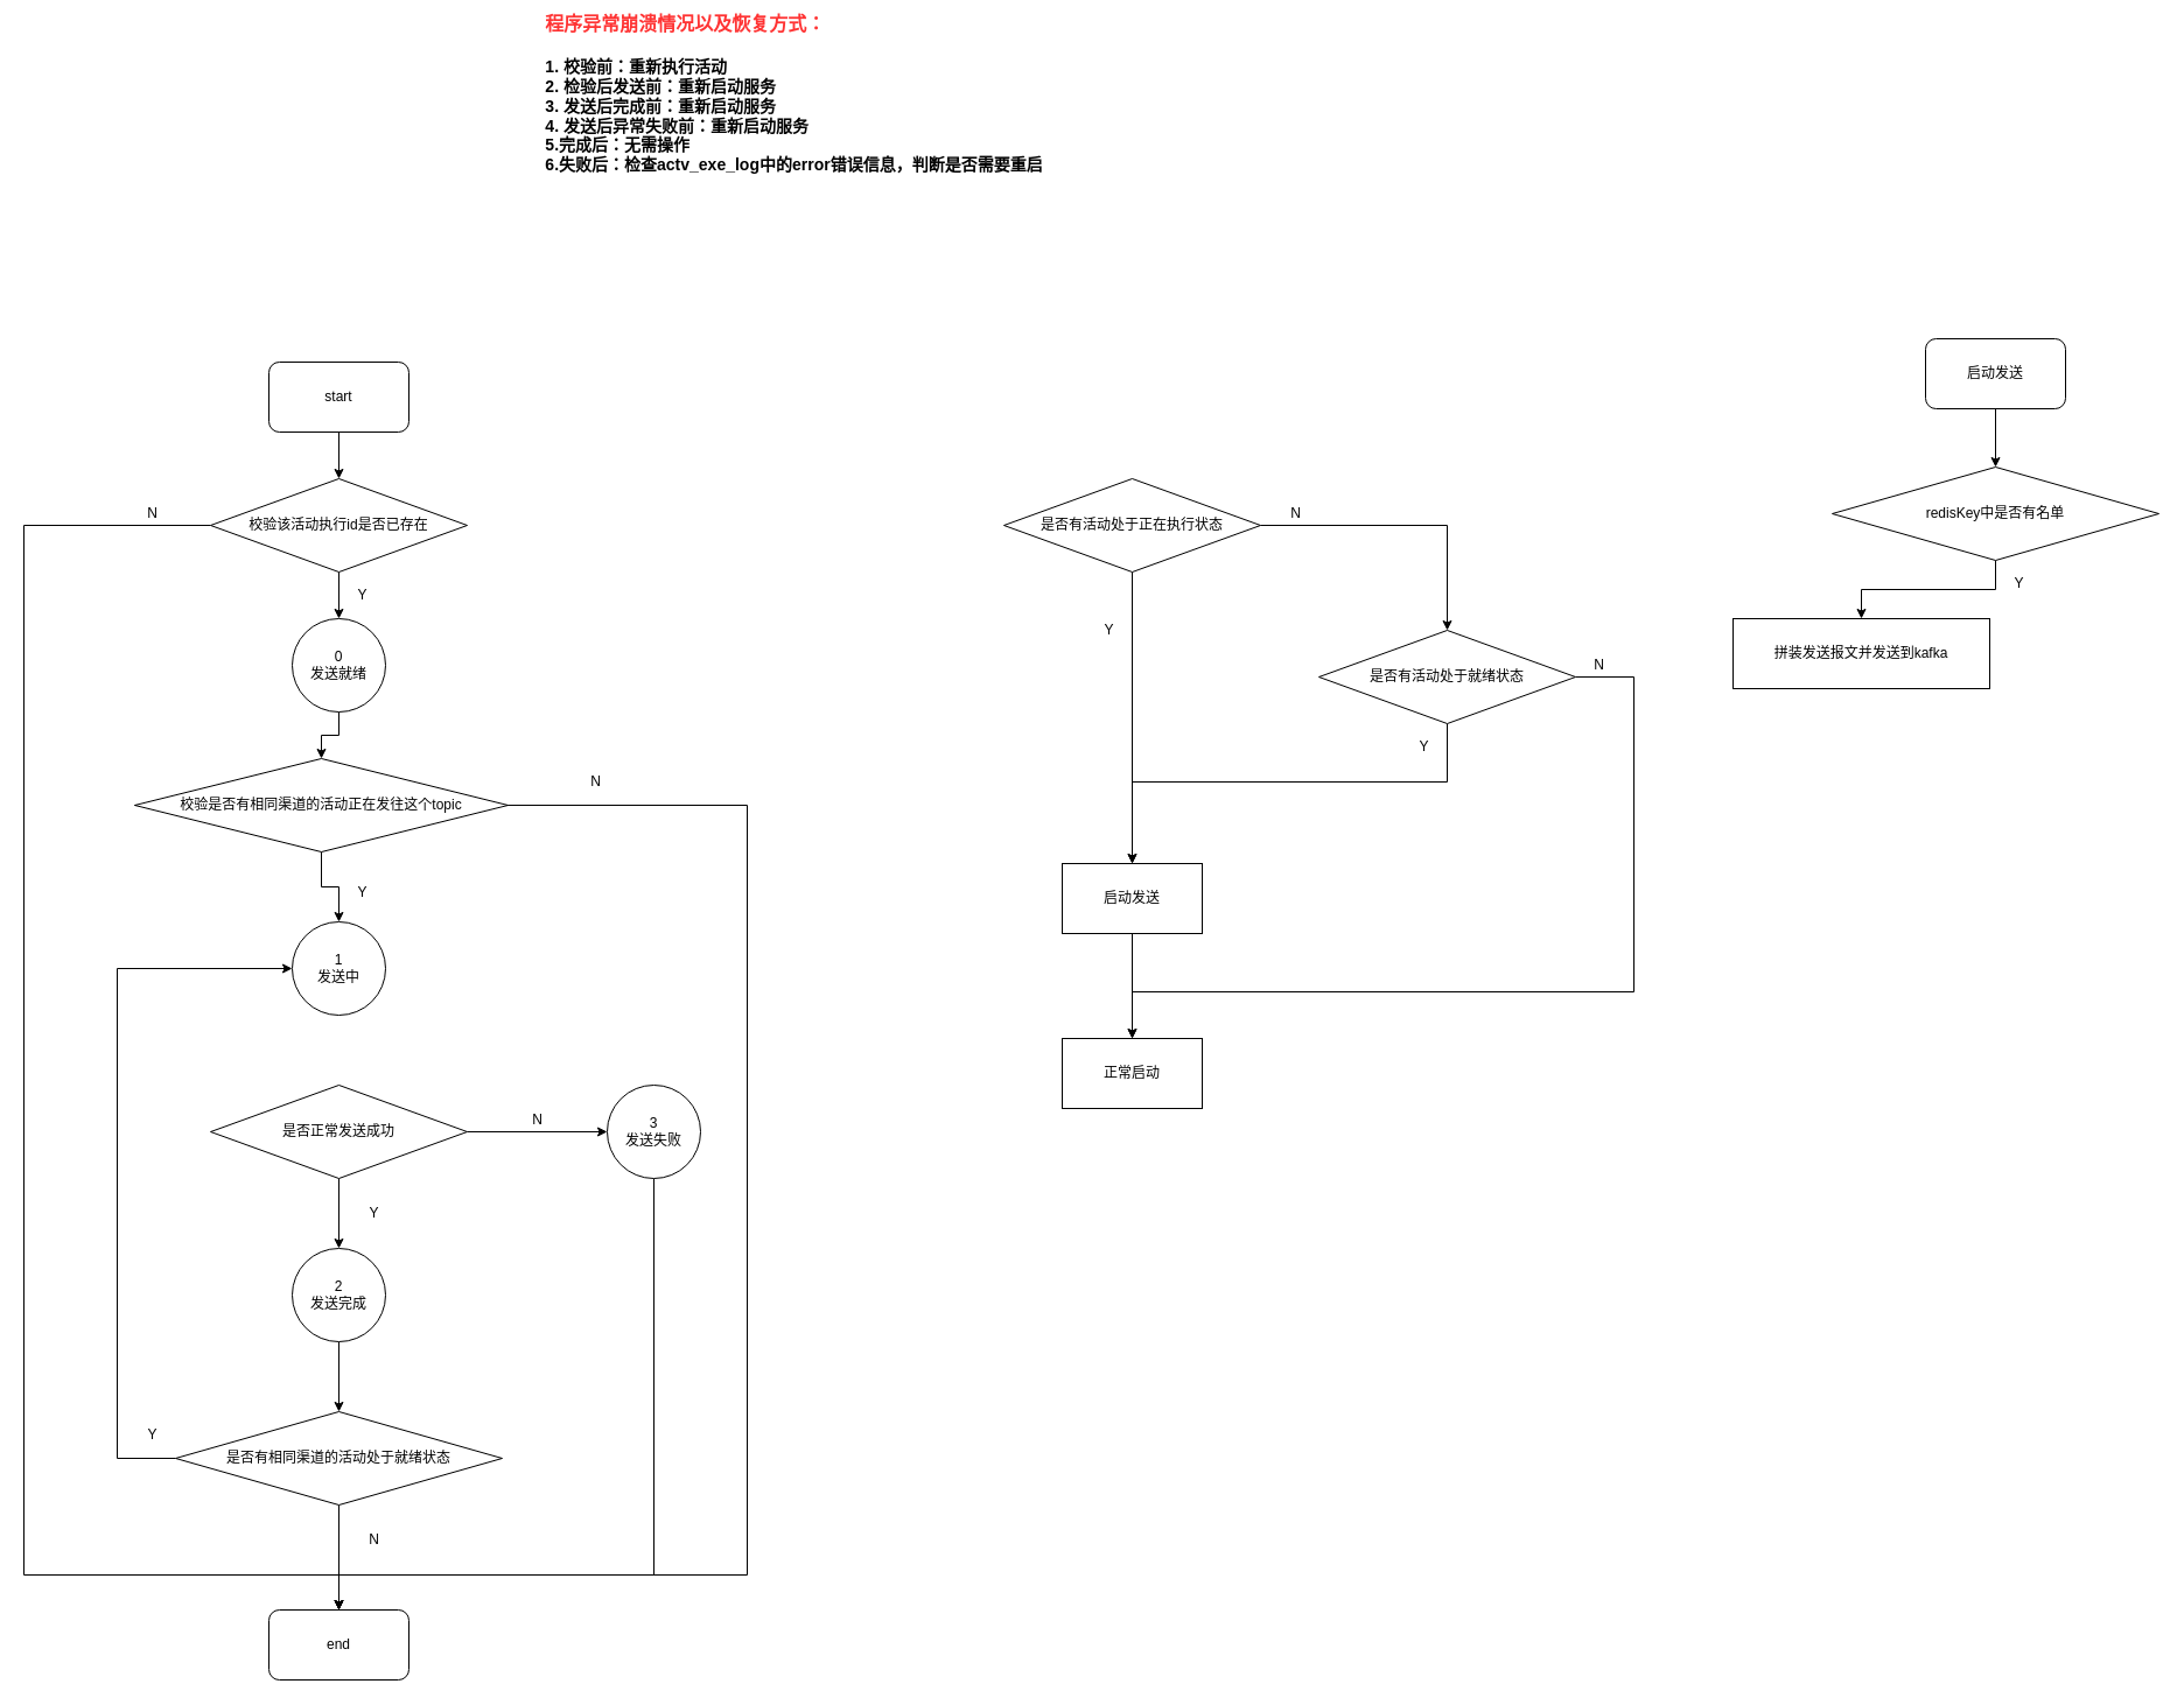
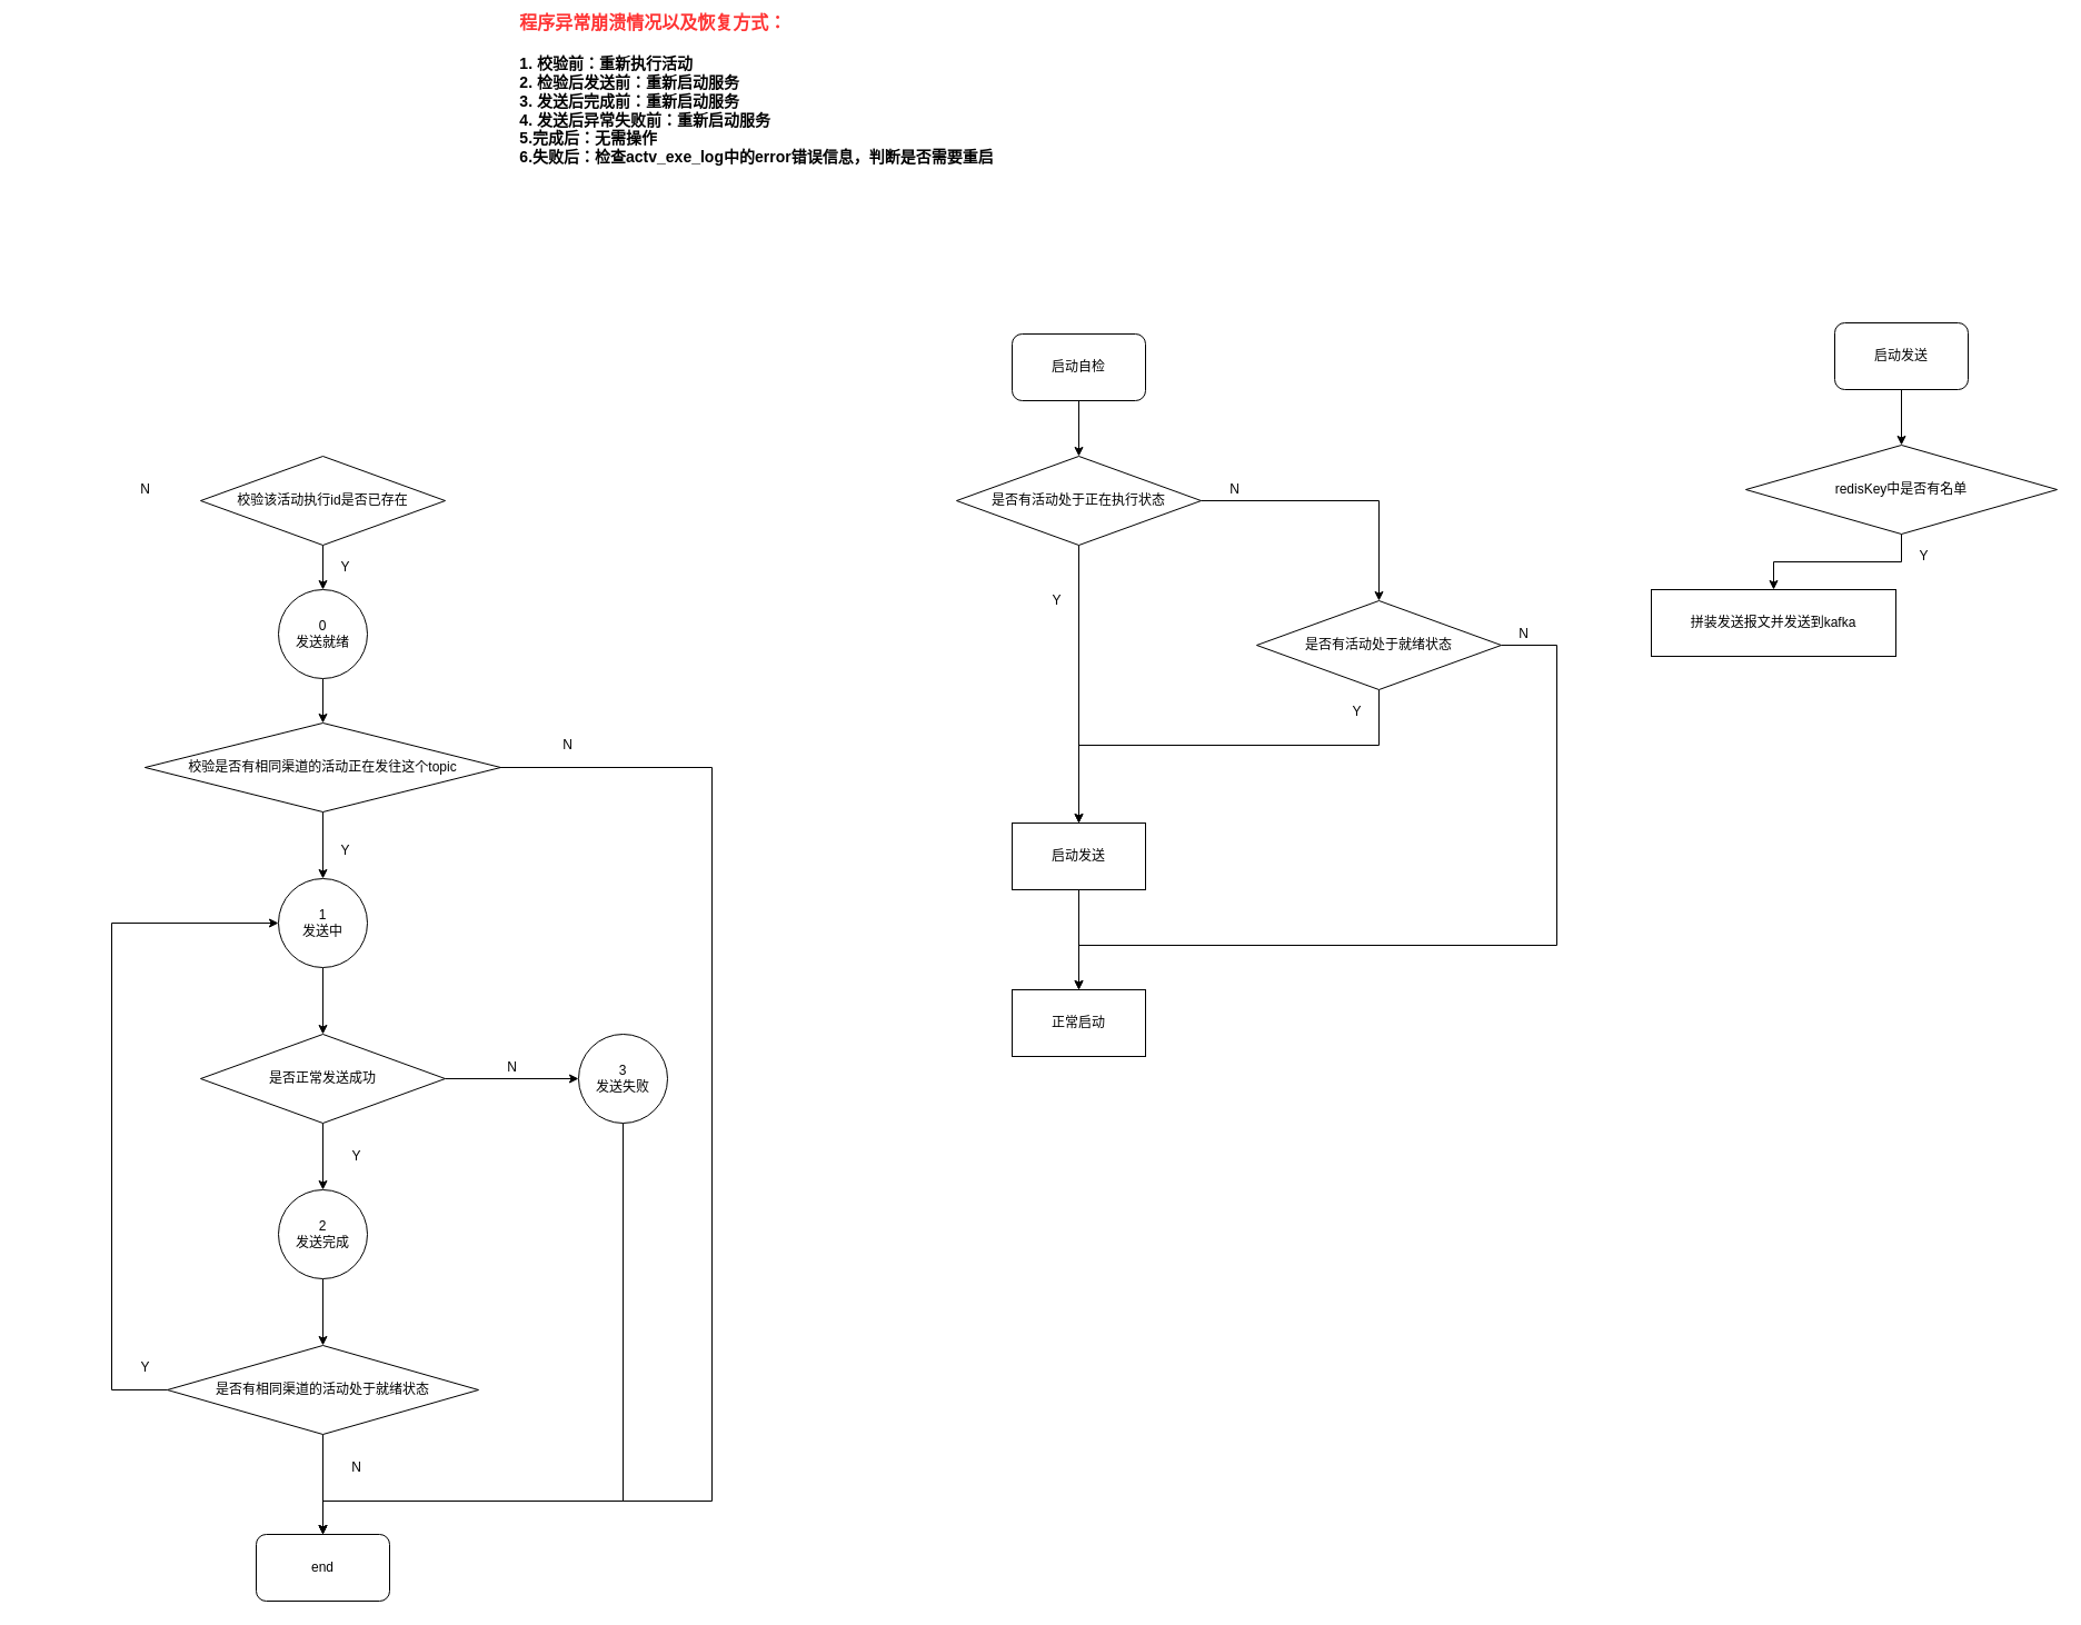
  <mxCell id="0" />
  <mxCell id="1" parent="0" />
  <mxCell id="2" style="edgeStyle=orthogonalEdgeStyle;rounded=0;orthogonalLoop=1;jettySize=auto;html=1;exitX=0.5;exitY=1;exitDx=0;exitDy=0;" edge="1" parent="1" source="3" target="16"><mxGeometry relative="1" as="geometry" /></mxCell>
  <mxCell id="3" value="0&lt;br&gt;发送就绪" style="ellipse;whiteSpace=wrap;html=1;aspect=fixed;" vertex="1" parent="1"><mxGeometry x="250" y="530" width="80" height="80" as="geometry" /></mxCell>
+ <mxCell id="4" style="edgeStyle=orthogonalEdgeStyle;rounded=0;orthogonalLoop=1;jettySize=auto;html=1;exitX=0.5;exitY=1;exitDx=0;exitDy=0;" edge="1" parent="1" source="5" target="19"><mxGeometry relative="1" as="geometry" /></mxCell>
  <mxCell id="5" value="1&lt;br&gt;发送中" style="ellipse;whiteSpace=wrap;html=1;aspect=fixed;" vertex="1" parent="1"><mxGeometry x="250" y="790" width="80" height="80" as="geometry" /></mxCell>
  <mxCell id="6" style="edgeStyle=orthogonalEdgeStyle;rounded=0;orthogonalLoop=1;jettySize=auto;html=1;exitX=0.5;exitY=1;exitDx=0;exitDy=0;entryX=0.5;entryY=0;entryDx=0;entryDy=0;" edge="1" parent="1" source="7" target="30"><mxGeometry relative="1" as="geometry" /></mxCell>
  <mxCell id="7" value="2&lt;br&gt;发送完成" style="ellipse;whiteSpace=wrap;html=1;aspect=fixed;" vertex="1" parent="1"><mxGeometry x="250" y="1070" width="80" height="80" as="geometry" /></mxCell>
  <mxCell id="8" style="edgeStyle=orthogonalEdgeStyle;rounded=0;orthogonalLoop=1;jettySize=auto;html=1;exitX=0.5;exitY=1;exitDx=0;exitDy=0;entryX=0.5;entryY=0;entryDx=0;entryDy=0;" edge="1" parent="1" source="9" target="26"><mxGeometry relative="1" as="geometry"><Array as="points"><mxPoint x="560" y="1350" /><mxPoint x="290" y="1350" /></Array></mxGeometry></mxCell>
  <mxCell id="9" value="3&lt;br&gt;发送失败" style="ellipse;whiteSpace=wrap;html=1;aspect=fixed;" vertex="1" parent="1"><mxGeometry x="520" y="930" width="80" height="80" as="geometry" /></mxCell>
  <mxCell id="10" style="edgeStyle=orthogonalEdgeStyle;rounded=0;orthogonalLoop=1;jettySize=auto;html=1;exitX=0.5;exitY=1;exitDx=0;exitDy=0;" edge="1" parent="1"><mxGeometry relative="1" as="geometry"><mxPoint x="394" y="540" as="sourcePoint" /><mxPoint x="394" y="540" as="targetPoint" /></mxGeometry></mxCell>
  <mxCell id="11" style="edgeStyle=orthogonalEdgeStyle;rounded=0;orthogonalLoop=1;jettySize=auto;html=1;exitX=0.5;exitY=1;exitDx=0;exitDy=0;" edge="1" parent="1" source="13" target="3"><mxGeometry relative="1" as="geometry" /></mxCell>
- <mxCell id="12" style="edgeStyle=orthogonalEdgeStyle;rounded=0;orthogonalLoop=1;jettySize=auto;html=1;exitX=0;exitY=0.5;exitDx=0;exitDy=0;entryX=0.5;entryY=0;entryDx=0;entryDy=0;" edge="1" parent="1" source="13" target="26"><mxGeometry relative="1" as="geometry"><Array as="points"><mxPoint x="20" y="450" /><mxPoint x="20" y="1350" /><mxPoint x="290" y="1350" /></Array></mxGeometry></mxCell>
  <mxCell id="13" value="校验该活动执行id是否已存在" style="rhombus;whiteSpace=wrap;html=1;" vertex="1" parent="1"><mxGeometry x="180" y="410" width="220" height="80" as="geometry" /></mxCell>
  <mxCell id="14" style="edgeStyle=orthogonalEdgeStyle;rounded=0;orthogonalLoop=1;jettySize=auto;html=1;exitX=0.5;exitY=1;exitDx=0;exitDy=0;" edge="1" parent="1" source="16" target="5"><mxGeometry relative="1" as="geometry" /></mxCell>
  <mxCell id="15" style="edgeStyle=orthogonalEdgeStyle;rounded=0;orthogonalLoop=1;jettySize=auto;html=1;exitX=0;exitY=0.5;exitDx=0;exitDy=0;" edge="1" parent="1" source="16" target="26"><mxGeometry relative="1" as="geometry"><Array as="points"><mxPoint x="640" y="690" /><mxPoint x="640" y="1350" /><mxPoint x="290" y="1350" /></Array></mxGeometry></mxCell>
- <mxCell id="16" value="&lt;span&gt;校验是否有相同渠道的活动正在发往这个topic&lt;/span&gt;" style="rhombus;whiteSpace=wrap;html=1;" vertex="1" parent="1"><mxGeometry x="115" y="650" width="320" height="80" as="geometry" /></mxCell>
+ <mxCell id="16" value="&lt;span&gt;校验是否有相同渠道的活动正在发往这个topic&lt;/span&gt;" style="rhombus;whiteSpace=wrap;html=1;" vertex="1" parent="1"><mxGeometry x="130" y="650" width="320" height="80" as="geometry" /></mxCell>
  <mxCell id="17" style="edgeStyle=orthogonalEdgeStyle;rounded=0;orthogonalLoop=1;jettySize=auto;html=1;exitX=0.5;exitY=1;exitDx=0;exitDy=0;entryX=0.5;entryY=0;entryDx=0;entryDy=0;" edge="1" parent="1" source="19" target="7"><mxGeometry relative="1" as="geometry" /></mxCell>
  <mxCell id="18" style="edgeStyle=orthogonalEdgeStyle;rounded=0;orthogonalLoop=1;jettySize=auto;html=1;exitX=1;exitY=0.5;exitDx=0;exitDy=0;" edge="1" parent="1" source="19" target="9"><mxGeometry relative="1" as="geometry" /></mxCell>
  <mxCell id="19" value="&lt;span&gt;是否正常发送成功&lt;/span&gt;" style="rhombus;whiteSpace=wrap;html=1;" vertex="1" parent="1"><mxGeometry x="180" y="930" width="220" height="80" as="geometry" /></mxCell>
  <mxCell id="20" value="Y" style="text;html=1;align=center;verticalAlign=middle;resizable=0;points=[];autosize=1;strokeColor=none;" vertex="1" parent="1"><mxGeometry x="300" y="500" width="20" height="20" as="geometry" /></mxCell>
  <mxCell id="21" value="Y" style="text;html=1;align=center;verticalAlign=middle;resizable=0;points=[];autosize=1;strokeColor=none;" vertex="1" parent="1"><mxGeometry x="310" y="1030" width="20" height="20" as="geometry" /></mxCell>
  <mxCell id="22" value="Y" style="text;html=1;align=center;verticalAlign=middle;resizable=0;points=[];autosize=1;strokeColor=none;" vertex="1" parent="1"><mxGeometry x="300" y="754.5" width="20" height="20" as="geometry" /></mxCell>
  <mxCell id="23" value="N" style="text;html=1;align=center;verticalAlign=middle;resizable=0;points=[];autosize=1;strokeColor=none;" vertex="1" parent="1"><mxGeometry x="450" y="950" width="20" height="20" as="geometry" /></mxCell>
- <mxCell id="24" style="edgeStyle=orthogonalEdgeStyle;rounded=0;orthogonalLoop=1;jettySize=auto;html=1;exitX=0.5;exitY=1;exitDx=0;exitDy=0;" edge="1" parent="1" source="25" target="13"><mxGeometry relative="1" as="geometry" /></mxCell>
- <mxCell id="25" value="&lt;span&gt;start&lt;/span&gt;" style="rounded=1;whiteSpace=wrap;html=1;" vertex="1" parent="1"><mxGeometry x="230" y="310" width="120" height="60" as="geometry" /></mxCell>
  <mxCell id="26" value="&lt;span&gt;end&lt;br&gt;&lt;/span&gt;" style="rounded=1;whiteSpace=wrap;html=1;" vertex="1" parent="1"><mxGeometry x="230" y="1380" width="120" height="60" as="geometry" /></mxCell>
  <mxCell id="27" value="N" style="text;html=1;align=center;verticalAlign=middle;resizable=0;points=[];autosize=1;strokeColor=none;" vertex="1" parent="1"><mxGeometry x="120" y="430" width="20" height="20" as="geometry" /></mxCell>
  <mxCell id="28" style="edgeStyle=orthogonalEdgeStyle;rounded=0;orthogonalLoop=1;jettySize=auto;html=1;exitX=0;exitY=0.5;exitDx=0;exitDy=0;entryX=0;entryY=0.5;entryDx=0;entryDy=0;" edge="1" parent="1" source="30" target="5"><mxGeometry relative="1" as="geometry"><Array as="points"><mxPoint x="100" y="1250" /><mxPoint x="100" y="830" /></Array></mxGeometry></mxCell>
  <mxCell id="29" style="edgeStyle=orthogonalEdgeStyle;rounded=0;orthogonalLoop=1;jettySize=auto;html=1;exitX=0.5;exitY=1;exitDx=0;exitDy=0;" edge="1" parent="1" source="30" target="26"><mxGeometry relative="1" as="geometry" /></mxCell>
  <mxCell id="30" value="&lt;span&gt;是否有相同渠道的活动处于就绪状态&lt;/span&gt;" style="rhombus;whiteSpace=wrap;html=1;" vertex="1" parent="1"><mxGeometry x="150" y="1210" width="280" height="80" as="geometry" /></mxCell>
  <mxCell id="31" value="Y" style="text;html=1;align=center;verticalAlign=middle;resizable=0;points=[];autosize=1;strokeColor=none;" vertex="1" parent="1"><mxGeometry x="120" y="1220" width="20" height="20" as="geometry" /></mxCell>
  <mxCell id="32" value="N" style="text;html=1;align=center;verticalAlign=middle;resizable=0;points=[];autosize=1;strokeColor=none;" vertex="1" parent="1"><mxGeometry x="310" y="1310" width="20" height="20" as="geometry" /></mxCell>
  <mxCell id="33" value="N" style="text;html=1;align=center;verticalAlign=middle;resizable=0;points=[];autosize=1;strokeColor=none;" vertex="1" parent="1"><mxGeometry x="500" y="660" width="20" height="20" as="geometry" /></mxCell>
+ <mxCell id="34" style="edgeStyle=orthogonalEdgeStyle;rounded=0;orthogonalLoop=1;jettySize=auto;html=1;exitX=0.5;exitY=1;exitDx=0;exitDy=0;" edge="1" parent="1" source="35" target="38"><mxGeometry relative="1" as="geometry" /></mxCell>
+ <mxCell id="35" value="启动自检" style="rounded=1;whiteSpace=wrap;html=1;" vertex="1" parent="1"><mxGeometry x="910" y="300" width="120" height="60" as="geometry" /></mxCell>
  <mxCell id="36" style="edgeStyle=orthogonalEdgeStyle;rounded=0;orthogonalLoop=1;jettySize=auto;html=1;exitX=0.5;exitY=1;exitDx=0;exitDy=0;" edge="1" parent="1" source="38" target="40"><mxGeometry relative="1" as="geometry" /></mxCell>
  <mxCell id="37" style="edgeStyle=orthogonalEdgeStyle;rounded=0;orthogonalLoop=1;jettySize=auto;html=1;exitX=1;exitY=0.5;exitDx=0;exitDy=0;" edge="1" parent="1" source="38" target="43"><mxGeometry relative="1" as="geometry" /></mxCell>
  <mxCell id="38" value="是否有活动处于正在执行状态" style="rhombus;whiteSpace=wrap;html=1;" vertex="1" parent="1"><mxGeometry x="860" y="410" width="220" height="80" as="geometry" /></mxCell>
  <mxCell id="39" style="edgeStyle=orthogonalEdgeStyle;rounded=0;orthogonalLoop=1;jettySize=auto;html=1;exitX=0.5;exitY=1;exitDx=0;exitDy=0;" edge="1" parent="1" source="40" target="47"><mxGeometry relative="1" as="geometry" /></mxCell>
  <mxCell id="40" value="启动发送" style="whiteSpace=wrap;html=1;" vertex="1" parent="1"><mxGeometry x="910" y="740" width="120" height="60" as="geometry" /></mxCell>
  <mxCell id="41" style="edgeStyle=orthogonalEdgeStyle;rounded=0;orthogonalLoop=1;jettySize=auto;html=1;exitX=0.5;exitY=1;exitDx=0;exitDy=0;entryX=0.5;entryY=0;entryDx=0;entryDy=0;" edge="1" parent="1" source="43" target="40"><mxGeometry relative="1" as="geometry"><Array as="points"><mxPoint x="1240" y="670" /><mxPoint x="970" y="670" /></Array></mxGeometry></mxCell>
  <mxCell id="42" style="edgeStyle=orthogonalEdgeStyle;rounded=0;orthogonalLoop=1;jettySize=auto;html=1;exitX=1;exitY=0.5;exitDx=0;exitDy=0;" edge="1" parent="1" source="43" target="47"><mxGeometry relative="1" as="geometry"><Array as="points"><mxPoint x="1400" y="580" /><mxPoint x="1400" y="850" /><mxPoint x="970" y="850" /></Array></mxGeometry></mxCell>
  <mxCell id="43" value="是否有活动处于就绪状态" style="rhombus;whiteSpace=wrap;html=1;" vertex="1" parent="1"><mxGeometry x="1130" y="540" width="220" height="80" as="geometry" /></mxCell>
  <mxCell id="44" value="Y" style="text;html=1;align=center;verticalAlign=middle;resizable=0;points=[];autosize=1;strokeColor=none;" vertex="1" parent="1"><mxGeometry x="940" y="530" width="20" height="20" as="geometry" /></mxCell>
  <mxCell id="45" value="Y" style="text;html=1;align=center;verticalAlign=middle;resizable=0;points=[];autosize=1;strokeColor=none;" vertex="1" parent="1"><mxGeometry x="1210" y="630" width="20" height="20" as="geometry" /></mxCell>
  <mxCell id="46" value="N" style="text;html=1;align=center;verticalAlign=middle;resizable=0;points=[];autosize=1;strokeColor=none;" vertex="1" parent="1"><mxGeometry x="1100" y="430" width="20" height="20" as="geometry" /></mxCell>
  <mxCell id="47" value="正常启动" style="whiteSpace=wrap;html=1;" vertex="1" parent="1"><mxGeometry x="910" y="890" width="120" height="60" as="geometry" /></mxCell>
  <mxCell id="48" value="N" style="text;html=1;align=center;verticalAlign=middle;resizable=0;points=[];autosize=1;strokeColor=none;" vertex="1" parent="1"><mxGeometry x="1360" y="560" width="20" height="20" as="geometry" /></mxCell>
  <mxCell id="49" value="&lt;div style=&quot;text-align: left&quot;&gt;&lt;b style=&quot;color: rgb(255 , 51 , 51)&quot;&gt;&lt;font style=&quot;font-size: 16px&quot;&gt;程序异常崩溃情况以及恢复方式：&lt;/font&gt;&lt;/b&gt;&lt;/div&gt;&lt;div style=&quot;text-align: left&quot;&gt;&lt;b style=&quot;color: rgb(255 , 51 , 51)&quot;&gt;&lt;font style=&quot;font-size: 16px&quot;&gt;&lt;br&gt;&lt;/font&gt;&lt;/b&gt;&lt;/div&gt;&lt;font style=&quot;font-size: 14px&quot;&gt;&lt;div style=&quot;text-align: left&quot;&gt;&lt;b&gt;1. 校验前：重新执行活动&lt;/b&gt;&lt;/div&gt;&lt;b&gt;&lt;div style=&quot;text-align: left&quot;&gt;&lt;b&gt;2. 检验后发送前：重新启动服务&lt;/b&gt;&lt;/div&gt;&lt;div style=&quot;text-align: left&quot;&gt;&lt;b&gt;3. 发送后完成前：重新启动服务&lt;/b&gt;&lt;/div&gt;&lt;div style=&quot;text-align: left&quot;&gt;&lt;b&gt;4. 发送后异常失败前：重新启动服务&lt;/b&gt;&lt;/div&gt;&lt;div style=&quot;text-align: left&quot;&gt;&lt;b&gt;5.完成后：无需操作&lt;/b&gt;&lt;/div&gt;&lt;div style=&quot;text-align: left&quot;&gt;&lt;b&gt;6.失败后：检查actv_exe_log中的error错误信息，判断是否需要重启&lt;/b&gt;&lt;/div&gt;&lt;/b&gt;&lt;/font&gt;" style="text;html=1;align=center;verticalAlign=middle;resizable=0;points=[];autosize=1;strokeColor=none;" vertex="1" parent="1"><mxGeometry x="460" y="20" width="440" height="120" as="geometry" /></mxCell>
  <mxCell id="50" style="edgeStyle=orthogonalEdgeStyle;rounded=0;orthogonalLoop=1;jettySize=auto;html=1;exitX=0.5;exitY=1;exitDx=0;exitDy=0;entryX=0.5;entryY=0;entryDx=0;entryDy=0;" edge="1" parent="1" source="51" target="53"><mxGeometry relative="1" as="geometry" /></mxCell>
  <mxCell id="51" value="启动发送" style="rounded=1;whiteSpace=wrap;html=1;" vertex="1" parent="1"><mxGeometry x="1650" y="290" width="120" height="60" as="geometry" /></mxCell>
  <mxCell id="52" style="edgeStyle=orthogonalEdgeStyle;rounded=0;orthogonalLoop=1;jettySize=auto;html=1;exitX=0.5;exitY=1;exitDx=0;exitDy=0;entryX=0.5;entryY=0;entryDx=0;entryDy=0;" edge="1" parent="1" source="53" target="54"><mxGeometry relative="1" as="geometry" /></mxCell>
  <mxCell id="53" value="&lt;span&gt;redisKey中是否有名单&lt;/span&gt;" style="rhombus;whiteSpace=wrap;html=1;" vertex="1" parent="1"><mxGeometry x="1570" y="400" width="280" height="80" as="geometry" /></mxCell>
  <mxCell id="54" value="拼装发送报文并发送到kafka" style="whiteSpace=wrap;html=1;" vertex="1" parent="1"><mxGeometry x="1485" y="530" width="220" height="60" as="geometry" /></mxCell>
  <mxCell id="55" value="Y" style="text;html=1;align=center;verticalAlign=middle;resizable=0;points=[];autosize=1;strokeColor=none;" vertex="1" parent="1"><mxGeometry x="1720" y="490" width="20" height="20" as="geometry" /></mxCell>
